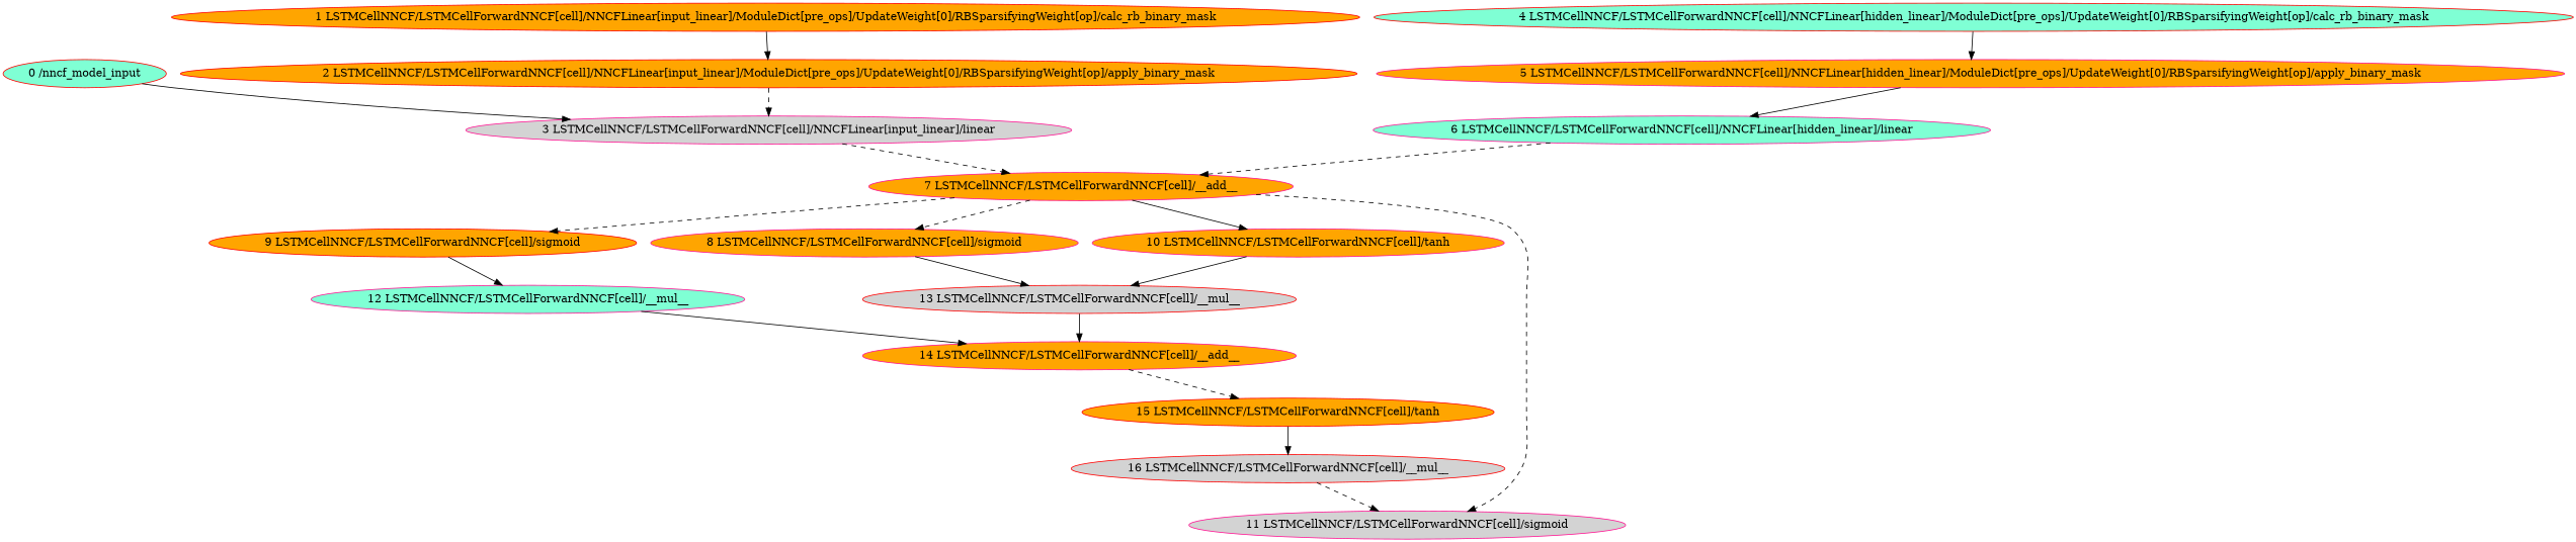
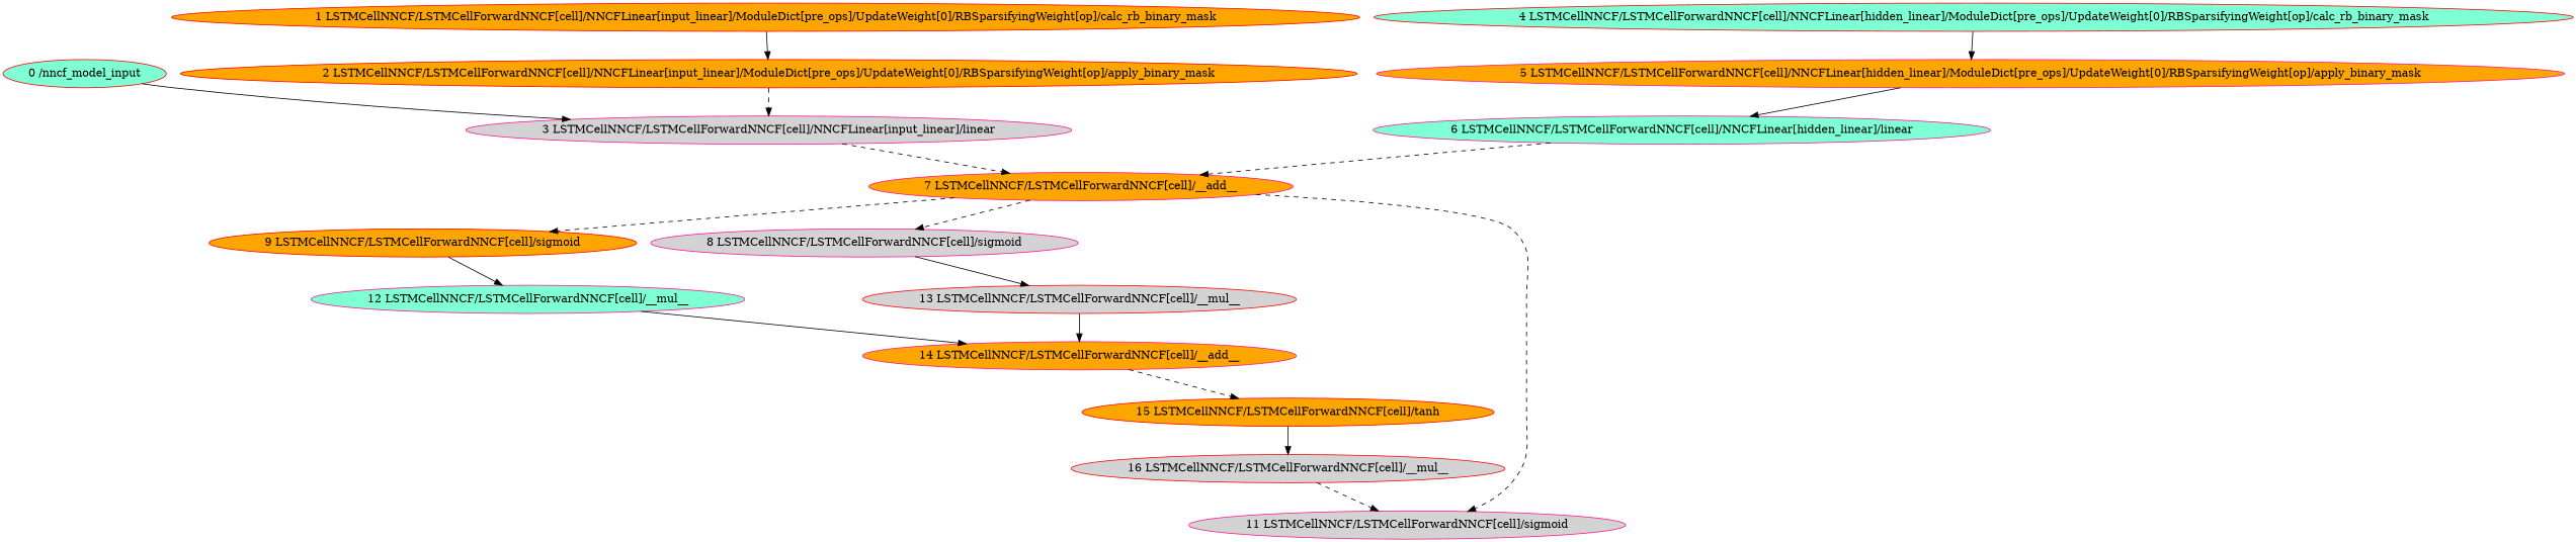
  strict digraph {
    node [color=deeppink fillcolor=orange style=filled type=sigmoid scope="LSTMCellNNCF/LSTMCellForwardNNCF[cell]"]
    edge [style=solid]
    "0 /nncf_model_input" [color=red fillcolor=aquamarine type=nncf_model_input scope=""]
    "3 LSTMCellNNCF/LSTMCellForwardNNCF[cell]/NNCFLinear[input_linear]/linear" [fillcolor=lightgrey scope="LSTMCellNNCF/LSTMCellForwardNNCF[cell]/NNCFLinear[input_linear]" type=linear]
    "7 LSTMCellNNCF/LSTMCellForwardNNCF[cell]/__add__" [type=__add__]
    "1 LSTMCellNNCF/LSTMCellForwardNNCF[cell]/NNCFLinear[input_linear]/ModuleDict[pre_ops]/UpdateWeight[0]/RBSparsifyingWeight[op]/calc_rb_binary_mask" [color=red scope="LSTMCellNNCF/LSTMCellForwardNNCF[cell]/NNCFLinear[input_linear]/ModuleDict[pre_ops]/UpdateWeight[0]/RBSparsifyingWeight[op]" type=calc_rb_binary_mask]
    "2 LSTMCellNNCF/LSTMCellForwardNNCF[cell]/NNCFLinear[input_linear]/ModuleDict[pre_ops]/UpdateWeight[0]/RBSparsifyingWeight[op]/apply_binary_mask" [color=red scope="LSTMCellNNCF/LSTMCellForwardNNCF[cell]/NNCFLinear[input_linear]/ModuleDict[pre_ops]/UpdateWeight[0]/RBSparsifyingWeight[op]" type=apply_binary_mask]
-   "8 LSTMCellNNCF/LSTMCellForwardNNCF[cell]/sigmoid"
+   "8 LSTMCellNNCF/LSTMCellForwardNNCF[cell]/sigmoid" [fillcolor=lightgrey]
    "9 LSTMCellNNCF/LSTMCellForwardNNCF[cell]/sigmoid" [color=red]
-   "10 LSTMCellNNCF/LSTMCellForwardNNCF[cell]/tanh" [type=tanh]
    "11 LSTMCellNNCF/LSTMCellForwardNNCF[cell]/sigmoid" [fillcolor=lightgrey]
    "4 LSTMCellNNCF/LSTMCellForwardNNCF[cell]/NNCFLinear[hidden_linear]/ModuleDict[pre_ops]/UpdateWeight[0]/RBSparsifyingWeight[op]/calc_rb_binary_mask" [color=red fillcolor=aquamarine scope="LSTMCellNNCF/LSTMCellForwardNNCF[cell]/NNCFLinear[hidden_linear]/ModuleDict[pre_ops]/UpdateWeight[0]/RBSparsifyingWeight[op]" type=calc_rb_binary_mask]
    "5 LSTMCellNNCF/LSTMCellForwardNNCF[cell]/NNCFLinear[hidden_linear]/ModuleDict[pre_ops]/UpdateWeight[0]/RBSparsifyingWeight[op]/apply_binary_mask" [scope="LSTMCellNNCF/LSTMCellForwardNNCF[cell]/NNCFLinear[hidden_linear]/ModuleDict[pre_ops]/UpdateWeight[0]/RBSparsifyingWeight[op]" type=apply_binary_mask]
    "6 LSTMCellNNCF/LSTMCellForwardNNCF[cell]/NNCFLinear[hidden_linear]/linear" [fillcolor=aquamarine scope="LSTMCellNNCF/LSTMCellForwardNNCF[cell]/NNCFLinear[hidden_linear]" type=linear]
    "13 LSTMCellNNCF/LSTMCellForwardNNCF[cell]/__mul__" [color=red fillcolor=lightgrey type=__mul__]
    "12 LSTMCellNNCF/LSTMCellForwardNNCF[cell]/__mul__" [fillcolor=aquamarine type=__mul__]
    "14 LSTMCellNNCF/LSTMCellForwardNNCF[cell]/__add__" [type=__add__]
    "16 LSTMCellNNCF/LSTMCellForwardNNCF[cell]/__mul__" [color=red fillcolor=lightgrey type=__mul__]
    "15 LSTMCellNNCF/LSTMCellForwardNNCF[cell]/tanh" [color=red type=tanh]
    "0 /nncf_model_input" -> "3 LSTMCellNNCF/LSTMCellForwardNNCF[cell]/NNCFLinear[input_linear]/linear"
    "3 LSTMCellNNCF/LSTMCellForwardNNCF[cell]/NNCFLinear[input_linear]/linear" -> "7 LSTMCellNNCF/LSTMCellForwardNNCF[cell]/__add__" [style=dashed]
    "7 LSTMCellNNCF/LSTMCellForwardNNCF[cell]/__add__" -> "8 LSTMCellNNCF/LSTMCellForwardNNCF[cell]/sigmoid" [style=dashed]
    "7 LSTMCellNNCF/LSTMCellForwardNNCF[cell]/__add__" -> "9 LSTMCellNNCF/LSTMCellForwardNNCF[cell]/sigmoid" [style=dashed]
-   "7 LSTMCellNNCF/LSTMCellForwardNNCF[cell]/__add__" -> "10 LSTMCellNNCF/LSTMCellForwardNNCF[cell]/tanh"
    "7 LSTMCellNNCF/LSTMCellForwardNNCF[cell]/__add__" -> "11 LSTMCellNNCF/LSTMCellForwardNNCF[cell]/sigmoid" [style=dashed]
    "1 LSTMCellNNCF/LSTMCellForwardNNCF[cell]/NNCFLinear[input_linear]/ModuleDict[pre_ops]/UpdateWeight[0]/RBSparsifyingWeight[op]/calc_rb_binary_mask" -> "2 LSTMCellNNCF/LSTMCellForwardNNCF[cell]/NNCFLinear[input_linear]/ModuleDict[pre_ops]/UpdateWeight[0]/RBSparsifyingWeight[op]/apply_binary_mask"
    "2 LSTMCellNNCF/LSTMCellForwardNNCF[cell]/NNCFLinear[input_linear]/ModuleDict[pre_ops]/UpdateWeight[0]/RBSparsifyingWeight[op]/apply_binary_mask" -> "3 LSTMCellNNCF/LSTMCellForwardNNCF[cell]/NNCFLinear[input_linear]/linear" [style=dashed]
    "8 LSTMCellNNCF/LSTMCellForwardNNCF[cell]/sigmoid" -> "13 LSTMCellNNCF/LSTMCellForwardNNCF[cell]/__mul__"
    "9 LSTMCellNNCF/LSTMCellForwardNNCF[cell]/sigmoid" -> "12 LSTMCellNNCF/LSTMCellForwardNNCF[cell]/__mul__"
-   "10 LSTMCellNNCF/LSTMCellForwardNNCF[cell]/tanh" -> "13 LSTMCellNNCF/LSTMCellForwardNNCF[cell]/__mul__"
    "4 LSTMCellNNCF/LSTMCellForwardNNCF[cell]/NNCFLinear[hidden_linear]/ModuleDict[pre_ops]/UpdateWeight[0]/RBSparsifyingWeight[op]/calc_rb_binary_mask" -> "5 LSTMCellNNCF/LSTMCellForwardNNCF[cell]/NNCFLinear[hidden_linear]/ModuleDict[pre_ops]/UpdateWeight[0]/RBSparsifyingWeight[op]/apply_binary_mask"
    "5 LSTMCellNNCF/LSTMCellForwardNNCF[cell]/NNCFLinear[hidden_linear]/ModuleDict[pre_ops]/UpdateWeight[0]/RBSparsifyingWeight[op]/apply_binary_mask" -> "6 LSTMCellNNCF/LSTMCellForwardNNCF[cell]/NNCFLinear[hidden_linear]/linear"
    "6 LSTMCellNNCF/LSTMCellForwardNNCF[cell]/NNCFLinear[hidden_linear]/linear" -> "7 LSTMCellNNCF/LSTMCellForwardNNCF[cell]/__add__" [style=dashed]
    "13 LSTMCellNNCF/LSTMCellForwardNNCF[cell]/__mul__" -> "14 LSTMCellNNCF/LSTMCellForwardNNCF[cell]/__add__"
    "12 LSTMCellNNCF/LSTMCellForwardNNCF[cell]/__mul__" -> "14 LSTMCellNNCF/LSTMCellForwardNNCF[cell]/__add__"
    "14 LSTMCellNNCF/LSTMCellForwardNNCF[cell]/__add__" -> "15 LSTMCellNNCF/LSTMCellForwardNNCF[cell]/tanh" [style=dashed]
    "16 LSTMCellNNCF/LSTMCellForwardNNCF[cell]/__mul__" -> "11 LSTMCellNNCF/LSTMCellForwardNNCF[cell]/sigmoid" [style=dashed]
    "15 LSTMCellNNCF/LSTMCellForwardNNCF[cell]/tanh" -> "16 LSTMCellNNCF/LSTMCellForwardNNCF[cell]/__mul__"
  }
